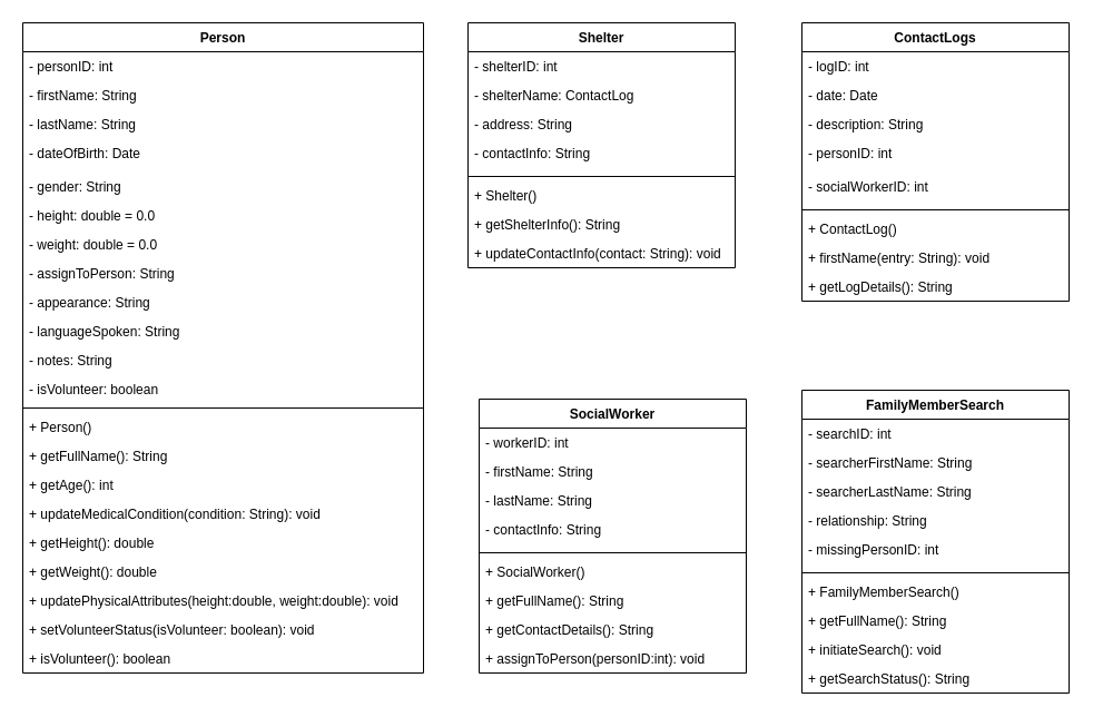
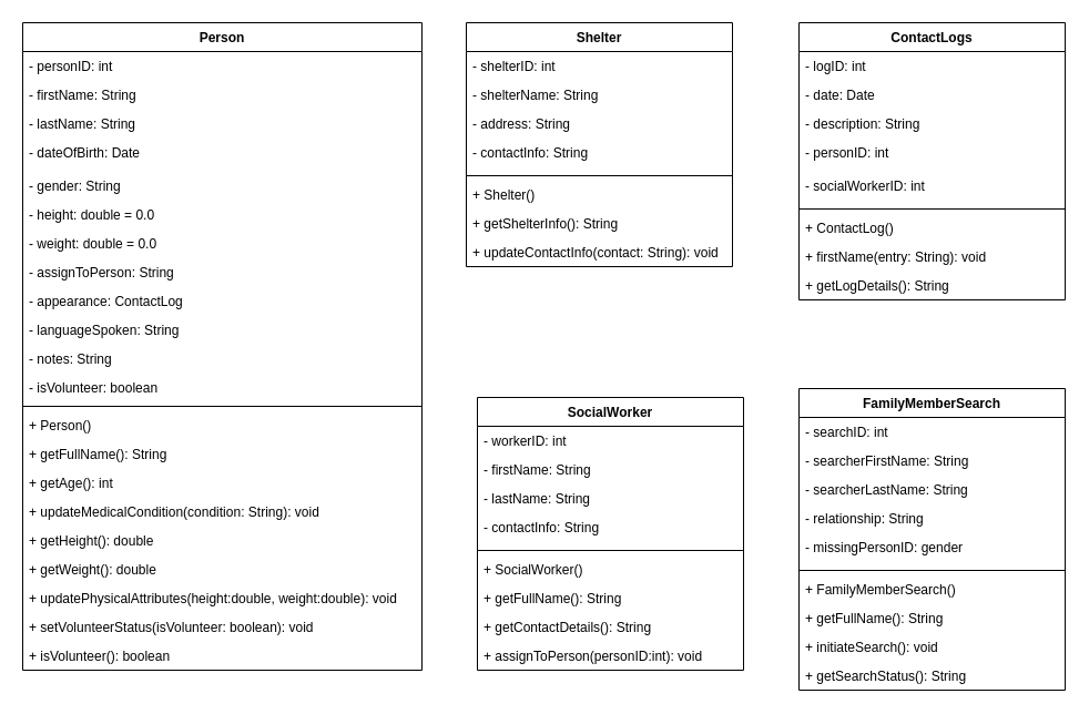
  <mxCell id="0" />
  <mxCell id="1" parent="0" />
  <mxCell id="2" value="Person" style="swimlane;fontStyle=1;align=center;verticalAlign=top;childLayout=stackLayout;horizontal=1;startSize=26;horizontalStack=0;resizeParent=1;resizeParentMax=0;resizeLast=0;collapsible=1;marginBottom=0;" vertex="1" parent="1"><mxGeometry x="20" y="20" width="360" height="584" as="geometry" /></mxCell>
  <mxCell id="3" value="- personID: int" style="text;strokeColor=none;fillColor=none;align=left;verticalAlign=top;spacingLeft=4;spacingRight=4;overflow=hidden;rotatable=0;points=[[0,0.5],[1,0.5]];portConstraint=eastwest;" parent="2" vertex="1"><mxGeometry y="26" width="360" height="26" as="geometry" /></mxCell>
  <mxCell id="4" value="- firstName: String" style="text;strokeColor=none;fillColor=none;align=left;verticalAlign=top;spacingLeft=4;spacingRight=4;overflow=hidden;rotatable=0;points=[[0,0.5],[1,0.5]];portConstraint=eastwest;" vertex="1" parent="2"><mxGeometry y="52" width="360" height="26" as="geometry" /></mxCell>
  <mxCell id="5" value="- lastName: String" style="text;strokeColor=none;fillColor=none;align=left;verticalAlign=top;spacingLeft=4;spacingRight=4;overflow=hidden;rotatable=0;points=[[0,0.5],[1,0.5]];portConstraint=eastwest;" parent="2" vertex="1"><mxGeometry y="78" width="360" height="26" as="geometry" /></mxCell>
  <mxCell id="6" value="- dateOfBirth: Date" style="text;strokeColor=none;fillColor=none;align=left;verticalAlign=top;spacingLeft=4;spacingRight=4;overflow=hidden;rotatable=0;points=[[0,0.5],[1,0.5]];portConstraint=eastwest;" parent="2" vertex="1"><mxGeometry y="104" width="360" height="30" as="geometry" /></mxCell>
  <mxCell id="7" value="- gender: String" style="text;strokeColor=none;fillColor=none;align=left;verticalAlign=top;spacingLeft=4;spacingRight=4;overflow=hidden;rotatable=0;points=[[0,0.5],[1,0.5]];portConstraint=eastwest;" parent="2" vertex="1"><mxGeometry y="134" width="360" height="26" as="geometry" /></mxCell>
  <mxCell id="8" value="- height: double = 0.0&#10;" style="text;strokeColor=none;fillColor=none;align=left;verticalAlign=top;spacingLeft=4;spacingRight=4;overflow=hidden;rotatable=0;points=[[0,0.5],[1,0.5]];portConstraint=eastwest;" parent="2" vertex="1"><mxGeometry y="160" width="360" height="26" as="geometry" /></mxCell>
  <mxCell id="9" value="- weight: double = 0.0" style="text;strokeColor=none;fillColor=none;align=left;verticalAlign=top;spacingLeft=4;spacingRight=4;overflow=hidden;rotatable=0;points=[[0,0.5],[1,0.5]];portConstraint=eastwest;" parent="2" vertex="1"><mxGeometry y="186" width="360" height="26" as="geometry" /></mxCell>
  <mxCell id="10" value="- assignToPerson: String" style="text;strokeColor=none;fillColor=none;align=left;verticalAlign=top;spacingLeft=4;spacingRight=4;overflow=hidden;rotatable=0;points=[[0,0.5],[1,0.5]];portConstraint=eastwest;" parent="2" vertex="1"><mxGeometry y="212" width="360" height="26" as="geometry" /></mxCell>
- <mxCell id="11" value="- appearance: String" style="text;strokeColor=none;fillColor=none;align=left;verticalAlign=top;spacingLeft=4;spacingRight=4;overflow=hidden;rotatable=0;points=[[0,0.5],[1,0.5]];portConstraint=eastwest;" parent="2" vertex="1"><mxGeometry y="238" width="360" height="26" as="geometry" /></mxCell>
+ <mxCell id="11" value="- appearance: ContactLog" style="text;strokeColor=none;fillColor=none;align=left;verticalAlign=top;spacingLeft=4;spacingRight=4;overflow=hidden;rotatable=0;points=[[0,0.5],[1,0.5]];portConstraint=eastwest;" parent="2" vertex="1"><mxGeometry y="238" width="360" height="26" as="geometry" /></mxCell>
  <mxCell id="12" value="- languageSpoken: String" style="text;strokeColor=none;fillColor=none;align=left;verticalAlign=top;spacingLeft=4;spacingRight=4;overflow=hidden;rotatable=0;points=[[0,0.5],[1,0.5]];portConstraint=eastwest;" parent="2" vertex="1"><mxGeometry y="264" width="360" height="26" as="geometry" /></mxCell>
  <mxCell id="13" value="- notes: String" style="text;strokeColor=none;fillColor=none;align=left;verticalAlign=top;spacingLeft=4;spacingRight=4;overflow=hidden;rotatable=0;points=[[0,0.5],[1,0.5]];portConstraint=eastwest;" vertex="1" parent="2"><mxGeometry y="290" width="360" height="26" as="geometry" /></mxCell>
  <mxCell id="14" value="- isVolunteer: boolean" style="text;strokeColor=none;fillColor=none;align=left;verticalAlign=top;spacingLeft=4;spacingRight=4;overflow=hidden;rotatable=0;points=[[0,0.5],[1,0.5]];portConstraint=eastwest;" parent="2" vertex="1"><mxGeometry y="316" width="360" height="26" as="geometry" /></mxCell>
  <mxCell id="15" value="" style="line;strokeWidth=1;fillColor=none;align=left;verticalAlign=middle;spacingTop=-1;spacingLeft=3;spacingRight=3;rotatable=0;labelPosition=right;points=[];portConstraint=eastwest;strokeColor=inherit;" vertex="1" parent="2"><mxGeometry y="342" width="360" height="8" as="geometry" /></mxCell>
  <mxCell id="16" value="+ Person()" style="text;strokeColor=none;fillColor=none;align=left;verticalAlign=top;spacingLeft=4;spacingRight=4;overflow=hidden;rotatable=0;points=[[0,0.5],[1,0.5]];portConstraint=eastwest;" vertex="1" parent="2"><mxGeometry y="350" width="360" height="26" as="geometry" /></mxCell>
  <mxCell id="17" value="+ getFullName(): String" style="text;strokeColor=none;fillColor=none;align=left;verticalAlign=top;spacingLeft=4;spacingRight=4;overflow=hidden;rotatable=0;points=[[0,0.5],[1,0.5]];portConstraint=eastwest;" vertex="1" parent="2"><mxGeometry y="376" width="360" height="26" as="geometry" /></mxCell>
  <mxCell id="18" value="+ getAge(): int" style="text;strokeColor=none;fillColor=none;align=left;verticalAlign=top;spacingLeft=4;spacingRight=4;overflow=hidden;rotatable=0;points=[[0,0.5],[1,0.5]];portConstraint=eastwest;" vertex="1" parent="2"><mxGeometry y="402" width="360" height="26" as="geometry" /></mxCell>
  <mxCell id="19" value="+ updateMedicalCondition(condition: String): void" style="text;strokeColor=none;fillColor=none;align=left;verticalAlign=top;spacingLeft=4;spacingRight=4;overflow=hidden;rotatable=0;points=[[0,0.5],[1,0.5]];portConstraint=eastwest;" vertex="1" parent="2"><mxGeometry y="428" width="360" height="26" as="geometry" /></mxCell>
  <mxCell id="20" value="+ getHeight(): double" style="text;strokeColor=none;fillColor=none;align=left;verticalAlign=top;spacingLeft=4;spacingRight=4;overflow=hidden;rotatable=0;points=[[0,0.5],[1,0.5]];portConstraint=eastwest;" vertex="1" parent="2"><mxGeometry y="454" width="360" height="26" as="geometry" /></mxCell>
  <mxCell id="21" value="+ getWeight(): double" style="text;strokeColor=none;fillColor=none;align=left;verticalAlign=top;spacingLeft=4;spacingRight=4;overflow=hidden;rotatable=0;points=[[0,0.5],[1,0.5]];portConstraint=eastwest;" vertex="1" parent="2"><mxGeometry y="480" width="360" height="26" as="geometry" /></mxCell>
  <mxCell id="22" value="+ updatePhysicalAttributes(height:double, weight:double): void" style="text;strokeColor=none;fillColor=none;align=left;verticalAlign=top;spacingLeft=4;spacingRight=4;overflow=hidden;rotatable=0;points=[[0,0.5],[1,0.5]];portConstraint=eastwest;" vertex="1" parent="2"><mxGeometry y="506" width="360" height="26" as="geometry" /></mxCell>
  <mxCell id="23" value="+ setVolunteerStatus(isVolunteer: boolean): void" style="text;strokeColor=none;fillColor=none;align=left;verticalAlign=top;spacingLeft=4;spacingRight=4;overflow=hidden;rotatable=0;points=[[0,0.5],[1,0.5]];portConstraint=eastwest;" vertex="1" parent="2"><mxGeometry y="532" width="360" height="26" as="geometry" /></mxCell>
  <mxCell id="24" value="+ isVolunteer(): boolean" style="text;strokeColor=none;fillColor=none;align=left;verticalAlign=top;spacingLeft=4;spacingRight=4;overflow=hidden;rotatable=0;points=[[0,0.5],[1,0.5]];portConstraint=eastwest;" vertex="1" parent="2"><mxGeometry y="558" width="360" height="26" as="geometry" /></mxCell>
  <mxCell id="25" value="Shelter" style="swimlane;fontStyle=1;align=center;verticalAlign=top;childLayout=stackLayout;horizontal=1;startSize=26;horizontalStack=0;resizeParent=1;resizeParentMax=0;resizeLast=0;collapsible=1;marginBottom=0;" vertex="1" parent="1"><mxGeometry x="420" y="20" width="240" height="220" as="geometry" /></mxCell>
  <mxCell id="26" value="- shelterID: int" style="text;strokeColor=none;fillColor=none;align=left;verticalAlign=top;spacingLeft=4;spacingRight=4;overflow=hidden;rotatable=0;points=[[0,0.5],[1,0.5]];portConstraint=eastwest;" vertex="1" parent="25"><mxGeometry y="26" width="240" height="26" as="geometry" /></mxCell>
- <mxCell id="27" value="- shelterName: ContactLog" style="text;strokeColor=none;fillColor=none;align=left;verticalAlign=top;spacingLeft=4;spacingRight=4;overflow=hidden;rotatable=0;points=[[0,0.5],[1,0.5]];portConstraint=eastwest;" vertex="1" parent="25"><mxGeometry y="52" width="240" height="26" as="geometry" /></mxCell>
+ <mxCell id="27" value="- shelterName: String" style="text;strokeColor=none;fillColor=none;align=left;verticalAlign=top;spacingLeft=4;spacingRight=4;overflow=hidden;rotatable=0;points=[[0,0.5],[1,0.5]];portConstraint=eastwest;" vertex="1" parent="25"><mxGeometry y="52" width="240" height="26" as="geometry" /></mxCell>
  <mxCell id="28" value="- address: String" style="text;strokeColor=none;fillColor=none;align=left;verticalAlign=top;spacingLeft=4;spacingRight=4;overflow=hidden;rotatable=0;points=[[0,0.5],[1,0.5]];portConstraint=eastwest;" vertex="1" parent="25"><mxGeometry y="78" width="240" height="26" as="geometry" /></mxCell>
  <mxCell id="29" value="- contactInfo: String" style="text;strokeColor=none;fillColor=none;align=left;verticalAlign=top;spacingLeft=4;spacingRight=4;overflow=hidden;rotatable=0;points=[[0,0.5],[1,0.5]];portConstraint=eastwest;" vertex="1" parent="25"><mxGeometry y="104" width="240" height="30" as="geometry" /></mxCell>
  <mxCell id="30" value="" style="line;strokeWidth=1;fillColor=none;align=left;verticalAlign=middle;spacingTop=-1;spacingLeft=3;spacingRight=3;rotatable=0;labelPosition=right;points=[];portConstraint=eastwest;strokeColor=inherit;" vertex="1" parent="25"><mxGeometry y="134" width="240" height="8" as="geometry" /></mxCell>
  <mxCell id="31" value="+ Shelter()" style="text;strokeColor=none;fillColor=none;align=left;verticalAlign=top;spacingLeft=4;spacingRight=4;overflow=hidden;rotatable=0;points=[[0,0.5],[1,0.5]];portConstraint=eastwest;" vertex="1" parent="25"><mxGeometry y="142" width="240" height="26" as="geometry" /></mxCell>
  <mxCell id="32" value="+ getShelterInfo(): String" style="text;strokeColor=none;fillColor=none;align=left;verticalAlign=top;spacingLeft=4;spacingRight=4;overflow=hidden;rotatable=0;points=[[0,0.5],[1,0.5]];portConstraint=eastwest;" vertex="1" parent="25"><mxGeometry y="168" width="240" height="26" as="geometry" /></mxCell>
  <mxCell id="33" value="+ updateContactInfo(contact: String): void" style="text;strokeColor=none;fillColor=none;align=left;verticalAlign=top;spacingLeft=4;spacingRight=4;overflow=hidden;rotatable=0;points=[[0,0.5],[1,0.5]];portConstraint=eastwest;" vertex="1" parent="25"><mxGeometry y="194" width="240" height="26" as="geometry" /></mxCell>
  <mxCell id="34" value="ContactLogs" style="swimlane;fontStyle=1;align=center;verticalAlign=top;childLayout=stackLayout;horizontal=1;startSize=26;horizontalStack=0;resizeParent=1;resizeParentMax=0;resizeLast=0;collapsible=1;marginBottom=0;" vertex="1" parent="1"><mxGeometry x="720" y="20" width="240" height="250" as="geometry" /></mxCell>
  <mxCell id="35" value="- logID: int" style="text;strokeColor=none;fillColor=none;align=left;verticalAlign=top;spacingLeft=4;spacingRight=4;overflow=hidden;rotatable=0;points=[[0,0.5],[1,0.5]];portConstraint=eastwest;" vertex="1" parent="34"><mxGeometry y="26" width="240" height="26" as="geometry" /></mxCell>
  <mxCell id="36" value="- date: Date" style="text;strokeColor=none;fillColor=none;align=left;verticalAlign=top;spacingLeft=4;spacingRight=4;overflow=hidden;rotatable=0;points=[[0,0.5],[1,0.5]];portConstraint=eastwest;" vertex="1" parent="34"><mxGeometry y="52" width="240" height="26" as="geometry" /></mxCell>
  <mxCell id="37" value="- description: String" style="text;strokeColor=none;fillColor=none;align=left;verticalAlign=top;spacingLeft=4;spacingRight=4;overflow=hidden;rotatable=0;points=[[0,0.5],[1,0.5]];portConstraint=eastwest;" vertex="1" parent="34"><mxGeometry y="78" width="240" height="26" as="geometry" /></mxCell>
  <mxCell id="38" value="- personID: int" style="text;strokeColor=none;fillColor=none;align=left;verticalAlign=top;spacingLeft=4;spacingRight=4;overflow=hidden;rotatable=0;points=[[0,0.5],[1,0.5]];portConstraint=eastwest;" vertex="1" parent="34"><mxGeometry y="104" width="240" height="30" as="geometry" /></mxCell>
  <mxCell id="39" value="- socialWorkerID: int" style="text;strokeColor=none;fillColor=none;align=left;verticalAlign=top;spacingLeft=4;spacingRight=4;overflow=hidden;rotatable=0;points=[[0,0.5],[1,0.5]];portConstraint=eastwest;" vertex="1" parent="34"><mxGeometry y="134" width="240" height="30" as="geometry" /></mxCell>
  <mxCell id="40" value="" style="line;strokeWidth=1;fillColor=none;align=left;verticalAlign=middle;spacingTop=-1;spacingLeft=3;spacingRight=3;rotatable=0;labelPosition=right;points=[];portConstraint=eastwest;strokeColor=inherit;" vertex="1" parent="34"><mxGeometry y="164" width="240" height="8" as="geometry" /></mxCell>
  <mxCell id="41" value="+ ContactLog()" style="text;strokeColor=none;fillColor=none;align=left;verticalAlign=top;spacingLeft=4;spacingRight=4;overflow=hidden;rotatable=0;points=[[0,0.5],[1,0.5]];portConstraint=eastwest;" vertex="1" parent="34"><mxGeometry y="172" width="240" height="26" as="geometry" /></mxCell>
  <mxCell id="42" value="+ firstName(entry: String): void" style="text;strokeColor=none;fillColor=none;align=left;verticalAlign=top;spacingLeft=4;spacingRight=4;overflow=hidden;rotatable=0;points=[[0,0.5],[1,0.5]];portConstraint=eastwest;" vertex="1" parent="34"><mxGeometry y="198" width="240" height="26" as="geometry" /></mxCell>
  <mxCell id="43" value="+ getLogDetails(): String" style="text;strokeColor=none;fillColor=none;align=left;verticalAlign=top;spacingLeft=4;spacingRight=4;overflow=hidden;rotatable=0;points=[[0,0.5],[1,0.5]];portConstraint=eastwest;" vertex="1" parent="34"><mxGeometry y="224" width="240" height="26" as="geometry" /></mxCell>
  <mxCell id="44" value="SocialWorker" style="swimlane;fontStyle=1;align=center;verticalAlign=top;childLayout=stackLayout;horizontal=1;startSize=26;horizontalStack=0;resizeParent=1;resizeParentMax=0;resizeLast=0;collapsible=1;marginBottom=0;" vertex="1" parent="1"><mxGeometry x="430" y="358" width="240" height="246" as="geometry" /></mxCell>
  <mxCell id="45" value="- workerID: int" style="text;strokeColor=none;fillColor=none;align=left;verticalAlign=top;spacingLeft=4;spacingRight=4;overflow=hidden;rotatable=0;points=[[0,0.5],[1,0.5]];portConstraint=eastwest;" vertex="1" parent="44"><mxGeometry y="26" width="240" height="26" as="geometry" /></mxCell>
  <mxCell id="46" value="- firstName: String" style="text;strokeColor=none;fillColor=none;align=left;verticalAlign=top;spacingLeft=4;spacingRight=4;overflow=hidden;rotatable=0;points=[[0,0.5],[1,0.5]];portConstraint=eastwest;" vertex="1" parent="44"><mxGeometry y="52" width="240" height="26" as="geometry" /></mxCell>
  <mxCell id="47" value="- lastName: String" style="text;strokeColor=none;fillColor=none;align=left;verticalAlign=top;spacingLeft=4;spacingRight=4;overflow=hidden;rotatable=0;points=[[0,0.5],[1,0.5]];portConstraint=eastwest;" vertex="1" parent="44"><mxGeometry y="78" width="240" height="26" as="geometry" /></mxCell>
  <mxCell id="48" value="- contactInfo: String" style="text;strokeColor=none;fillColor=none;align=left;verticalAlign=top;spacingLeft=4;spacingRight=4;overflow=hidden;rotatable=0;points=[[0,0.5],[1,0.5]];portConstraint=eastwest;" vertex="1" parent="44"><mxGeometry y="104" width="240" height="30" as="geometry" /></mxCell>
  <mxCell id="49" value="" style="line;strokeWidth=1;fillColor=none;align=left;verticalAlign=middle;spacingTop=-1;spacingLeft=3;spacingRight=3;rotatable=0;labelPosition=right;points=[];portConstraint=eastwest;strokeColor=inherit;" vertex="1" parent="44"><mxGeometry y="134" width="240" height="8" as="geometry" /></mxCell>
  <mxCell id="50" value="+ SocialWorker()" style="text;strokeColor=none;fillColor=none;align=left;verticalAlign=top;spacingLeft=4;spacingRight=4;overflow=hidden;rotatable=0;points=[[0,0.5],[1,0.5]];portConstraint=eastwest;" vertex="1" parent="44"><mxGeometry y="142" width="240" height="26" as="geometry" /></mxCell>
  <mxCell id="51" value="+ getFullName(): String" style="text;strokeColor=none;fillColor=none;align=left;verticalAlign=top;spacingLeft=4;spacingRight=4;overflow=hidden;rotatable=0;points=[[0,0.5],[1,0.5]];portConstraint=eastwest;" vertex="1" parent="44"><mxGeometry y="168" width="240" height="26" as="geometry" /></mxCell>
  <mxCell id="52" value="+ getContactDetails(): String" style="text;strokeColor=none;fillColor=none;align=left;verticalAlign=top;spacingLeft=4;spacingRight=4;overflow=hidden;rotatable=0;points=[[0,0.5],[1,0.5]];portConstraint=eastwest;" vertex="1" parent="44"><mxGeometry y="194" width="240" height="26" as="geometry" /></mxCell>
  <mxCell id="53" value="+ assignToPerson(personID:int): void" style="text;strokeColor=none;fillColor=none;align=left;verticalAlign=top;spacingLeft=4;spacingRight=4;overflow=hidden;rotatable=0;points=[[0,0.5],[1,0.5]];portConstraint=eastwest;" vertex="1" parent="44"><mxGeometry y="220" width="240" height="26" as="geometry" /></mxCell>
  <mxCell id="54" value="FamilyMemberSearch" style="swimlane;fontStyle=1;align=center;verticalAlign=top;childLayout=stackLayout;horizontal=1;startSize=26;horizontalStack=0;resizeParent=1;resizeParentMax=0;resizeLast=0;collapsible=1;marginBottom=0;" vertex="1" parent="1"><mxGeometry x="720" y="350" width="240" height="272" as="geometry" /></mxCell>
  <mxCell id="55" value="- searchID: int" style="text;strokeColor=none;fillColor=none;align=left;verticalAlign=top;spacingLeft=4;spacingRight=4;overflow=hidden;rotatable=0;points=[[0,0.5],[1,0.5]];portConstraint=eastwest;" vertex="1" parent="54"><mxGeometry y="26" width="240" height="26" as="geometry" /></mxCell>
  <mxCell id="56" value="- searcherFirstName: String" style="text;strokeColor=none;fillColor=none;align=left;verticalAlign=top;spacingLeft=4;spacingRight=4;overflow=hidden;rotatable=0;points=[[0,0.5],[1,0.5]];portConstraint=eastwest;" vertex="1" parent="54"><mxGeometry y="52" width="240" height="26" as="geometry" /></mxCell>
  <mxCell id="57" value="- searcherLastName: String" style="text;strokeColor=none;fillColor=none;align=left;verticalAlign=top;spacingLeft=4;spacingRight=4;overflow=hidden;rotatable=0;points=[[0,0.5],[1,0.5]];portConstraint=eastwest;" vertex="1" parent="54"><mxGeometry y="78" width="240" height="26" as="geometry" /></mxCell>
  <mxCell id="58" value="- relationship: String" style="text;strokeColor=none;fillColor=none;align=left;verticalAlign=top;spacingLeft=4;spacingRight=4;overflow=hidden;rotatable=0;points=[[0,0.5],[1,0.5]];portConstraint=eastwest;" vertex="1" parent="54"><mxGeometry y="104" width="240" height="26" as="geometry" /></mxCell>
- <mxCell id="59" value="- missingPersonID: int" style="text;strokeColor=none;fillColor=none;align=left;verticalAlign=top;spacingLeft=4;spacingRight=4;overflow=hidden;rotatable=0;points=[[0,0.5],[1,0.5]];portConstraint=eastwest;" vertex="1" parent="54"><mxGeometry y="130" width="240" height="30" as="geometry" /></mxCell>
+ <mxCell id="59" value="- missingPersonID: gender" style="text;strokeColor=none;fillColor=none;align=left;verticalAlign=top;spacingLeft=4;spacingRight=4;overflow=hidden;rotatable=0;points=[[0,0.5],[1,0.5]];portConstraint=eastwest;" vertex="1" parent="54"><mxGeometry y="130" width="240" height="30" as="geometry" /></mxCell>
  <mxCell id="60" value="" style="line;strokeWidth=1;fillColor=none;align=left;verticalAlign=middle;spacingTop=-1;spacingLeft=3;spacingRight=3;rotatable=0;labelPosition=right;points=[];portConstraint=eastwest;strokeColor=inherit;" vertex="1" parent="54"><mxGeometry y="160" width="240" height="8" as="geometry" /></mxCell>
  <mxCell id="61" value="+ FamilyMemberSearch()" style="text;strokeColor=none;fillColor=none;align=left;verticalAlign=top;spacingLeft=4;spacingRight=4;overflow=hidden;rotatable=0;points=[[0,0.5],[1,0.5]];portConstraint=eastwest;" vertex="1" parent="54"><mxGeometry y="168" width="240" height="26" as="geometry" /></mxCell>
  <mxCell id="62" value="+ getFullName(): String" style="text;strokeColor=none;fillColor=none;align=left;verticalAlign=top;spacingLeft=4;spacingRight=4;overflow=hidden;rotatable=0;points=[[0,0.5],[1,0.5]];portConstraint=eastwest;" vertex="1" parent="54"><mxGeometry y="194" width="240" height="26" as="geometry" /></mxCell>
  <mxCell id="63" value="+ initiateSearch(): void" style="text;strokeColor=none;fillColor=none;align=left;verticalAlign=top;spacingLeft=4;spacingRight=4;overflow=hidden;rotatable=0;points=[[0,0.5],[1,0.5]];portConstraint=eastwest;" vertex="1" parent="54"><mxGeometry y="220" width="240" height="26" as="geometry" /></mxCell>
  <mxCell id="64" value="+ getSearchStatus(): String" style="text;strokeColor=none;fillColor=none;align=left;verticalAlign=top;spacingLeft=4;spacingRight=4;overflow=hidden;rotatable=0;points=[[0,0.5],[1,0.5]];portConstraint=eastwest;" vertex="1" parent="54"><mxGeometry y="246" width="240" height="26" as="geometry" /></mxCell>
